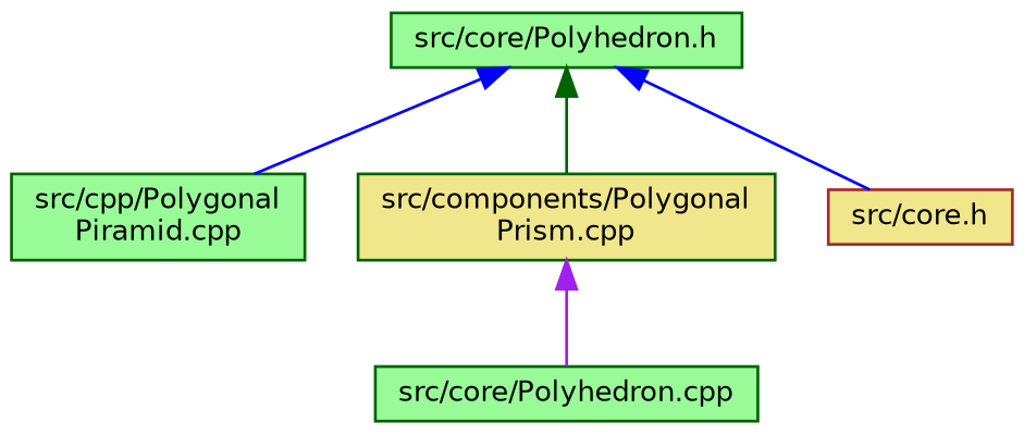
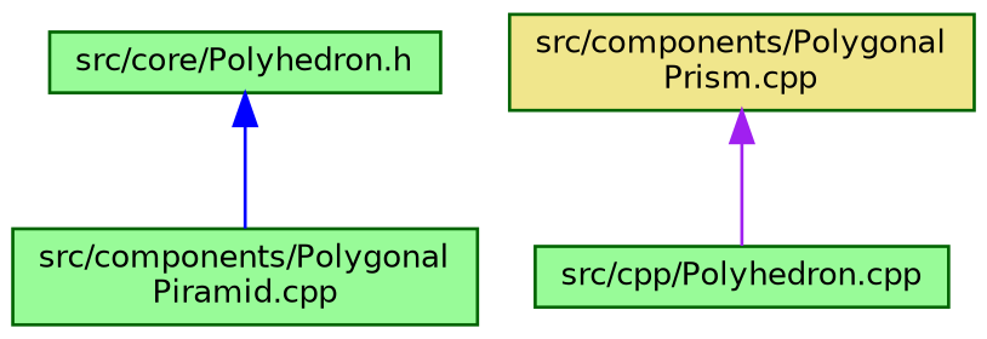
  digraph {
    node [color=darkgreen fillcolor=palegreen fontname=Helvetica fontsize=10 shape=record style=filled]
    edge [color=blue dir=back fontname=Helvetica fontsize=10 labelfontname=Helvetica labelfontsize=10 style=solid]
    n1 [fontcolor=black height=0.2 label="src/core/Polyhedron.h" width=0.4]
-   n2 [height=0.2 label="src/cpp/Polygonal\lPiramid.cpp" width=0.4]
+   n2 [height=0.2 label="src/components/Polygonal\lPiramid.cpp" width=0.4]
    n3 [fillcolor=khaki height=0.2 label="src/components/Polygonal\lPrism.cpp" width=0.4]
-   n4 [color=brown fillcolor=khaki height=0.2 label="src/core.h" width=0.4]
-   n5 [height=0.2 label="src/core/Polyhedron.cpp" width=0.4]
+   n5 [height=0.2 label="src/cpp/Polyhedron.cpp" width=0.4]
    n1 -> n2
-   n1 -> n3 [color=darkgreen]
-   n1 -> n4
    n3 -> n5 [color=purple]
  }
